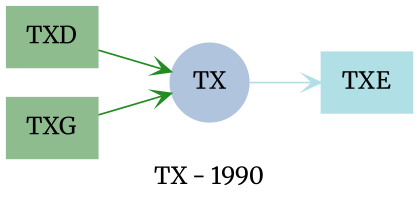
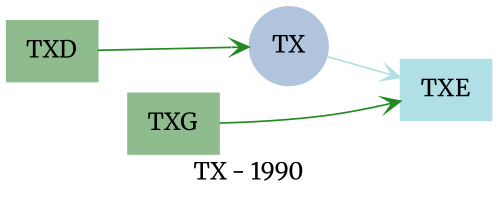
  strict digraph {
    compound=True
    concentrate=True
    fontname=Merriweather
    label="TX - 1990"
    rankdir=LR
    splines=True
    node [color=darkseagreen fontname=Merriweather shape=box style=filled]
    edge [arrowhead=vee color=forestgreen fontname=Merriweather fontsize=8 labelfloat=False labelfontcolor=lightgreen weight=0.5]
    TXD
    TXG
    TXE [color=powderblue]
    TX [color=lightsteelblue shape=circle]
    subgraph sub_1 {
      TXD
      TXG
      TXE
    }
    subgraph sub_2 {
      TXD
      TXG
      TX
    }
    subgraph sub_3 {
      TXE
      TX
    }
    TXD -> TX [label="   "]
-   TXG -> TX [label="   "]
+   TXG -> TXE [label="   "]
    TX -> TXE [color=powderblue label="   "]
  }
